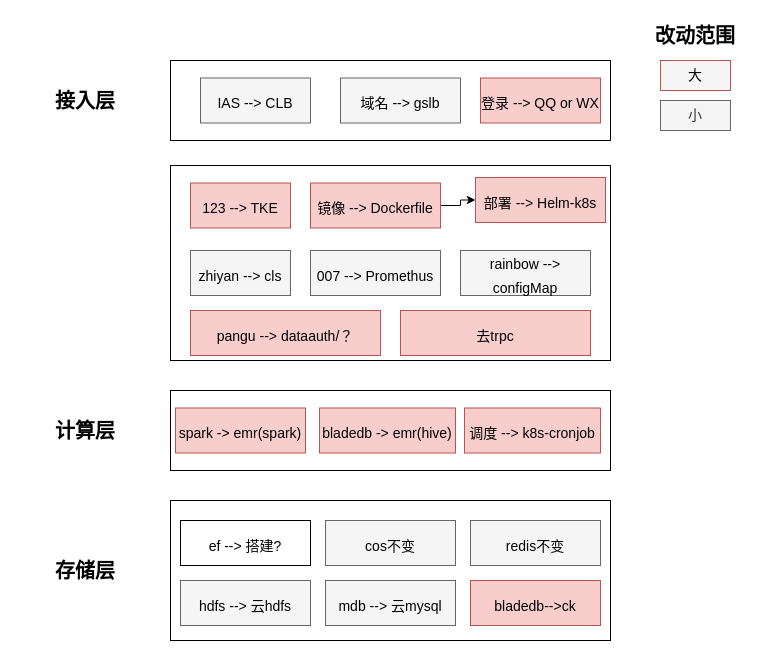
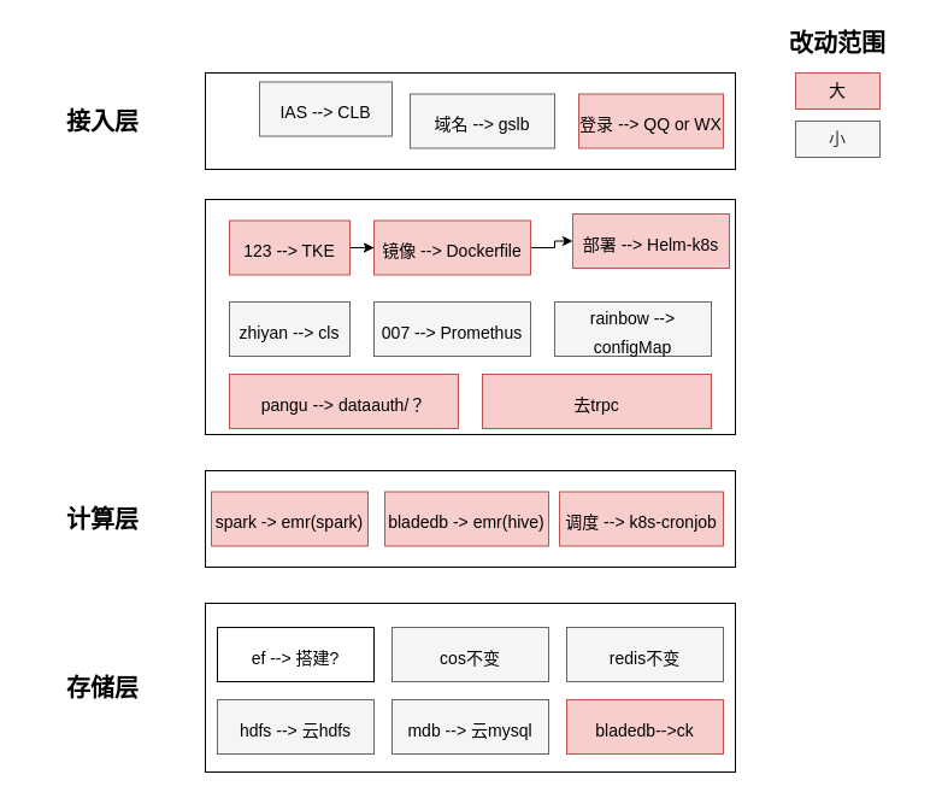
  <mxCell id="0" />
  <mxCell id="1" parent="0" />
  <mxCell id="2" value="&lt;b&gt;&lt;font style=&quot;font-size: 20px;&quot;&gt;接入层&lt;/font&gt;&lt;/b&gt;" style="text;html=1;strokeColor=none;fillColor=none;align=center;verticalAlign=middle;whiteSpace=wrap;rounded=0;" parent="1" vertex="1"><mxGeometry x="20" y="85" width="130" height="30" as="geometry" /></mxCell>
  <mxCell id="3" value="" style="rounded=0;whiteSpace=wrap;html=1;fontSize=20;" parent="1" vertex="1"><mxGeometry x="170" y="60" width="440" height="80" as="geometry" /></mxCell>
- <mxCell id="4" value="&lt;font style=&quot;font-size: 14px;&quot; color=&quot;#000000&quot;&gt;IAS --&amp;gt; CLB&lt;/font&gt;" style="rounded=0;whiteSpace=wrap;html=1;fontSize=20;fontColor=#333333;fillColor=#f5f5f5;strokeColor=#666666;" parent="1" vertex="1"><mxGeometry x="200" y="77.5" width="110" height="45" as="geometry" /></mxCell>
+ <mxCell id="4" value="&lt;font style=&quot;font-size: 14px;&quot; color=&quot;#000000&quot;&gt;IAS --&amp;gt; CLB&lt;/font&gt;" style="rounded=0;whiteSpace=wrap;html=1;fontSize=20;fontColor=#333333;fillColor=#f5f5f5;strokeColor=#666666;" parent="1" vertex="1"><mxGeometry x="215" y="67.5" width="110" height="45" as="geometry" /></mxCell>
  <mxCell id="5" value="&lt;font style=&quot;font-size: 14px;&quot; color=&quot;#000000&quot;&gt;域名 --&amp;gt; gslb&lt;/font&gt;" style="rounded=0;whiteSpace=wrap;html=1;fontSize=20;fontColor=#333333;fillColor=#f5f5f5;strokeColor=#666666;" parent="1" vertex="1"><mxGeometry x="340" y="77.5" width="120" height="45" as="geometry" /></mxCell>
  <mxCell id="6" value="" style="rounded=0;whiteSpace=wrap;html=1;fontSize=20;" parent="1" vertex="1"><mxGeometry x="170" y="165" width="440" height="195" as="geometry" /></mxCell>
+ <mxCell id="7" value="" style="edgeStyle=orthogonalEdgeStyle;rounded=0;orthogonalLoop=1;jettySize=auto;html=1;fontSize=14;fontColor=#000000;" parent="1" source="8" target="10" edge="1"><mxGeometry relative="1" as="geometry" /></mxCell>
  <mxCell id="8" value="&lt;font style=&quot;font-size: 14px;&quot; color=&quot;#000000&quot;&gt;123 --&amp;gt; TKE&lt;/font&gt;" style="rounded=0;whiteSpace=wrap;html=1;fontSize=20;fillColor=#f8cecc;strokeColor=#b85450;" parent="1" vertex="1"><mxGeometry x="190" y="182.5" width="100" height="45" as="geometry" /></mxCell>
  <mxCell id="9" value="" style="edgeStyle=orthogonalEdgeStyle;rounded=0;orthogonalLoop=1;jettySize=auto;html=1;fontSize=14;fontColor=#000000;" parent="1" source="10" target="11" edge="1"><mxGeometry relative="1" as="geometry" /></mxCell>
  <mxCell id="10" value="&lt;font color=&quot;#000000&quot;&gt;&lt;span style=&quot;font-size: 14px;&quot;&gt;镜像 --&amp;gt; Dockerfile&lt;/span&gt;&lt;/font&gt;" style="rounded=0;whiteSpace=wrap;html=1;fontSize=20;fillColor=#f8cecc;strokeColor=#b85450;" parent="1" vertex="1"><mxGeometry x="310" y="182.5" width="130" height="45" as="geometry" /></mxCell>
  <mxCell id="11" value="&lt;font color=&quot;#000000&quot;&gt;&lt;span style=&quot;font-size: 14px;&quot;&gt;部署 --&amp;gt; Helm-k8s&lt;/span&gt;&lt;/font&gt;" style="rounded=0;whiteSpace=wrap;html=1;fontSize=20;fillColor=#f8cecc;strokeColor=#b85450;" parent="1" vertex="1"><mxGeometry x="475" y="177" width="130" height="45" as="geometry" /></mxCell>
  <mxCell id="12" value="&lt;font style=&quot;font-size: 14px;&quot; color=&quot;#000000&quot;&gt;007 --&amp;gt; Promethus&lt;/font&gt;" style="rounded=0;whiteSpace=wrap;html=1;fontSize=20;fontColor=#333333;fillColor=#f5f5f5;strokeColor=#666666;" parent="1" vertex="1"><mxGeometry x="310" y="250" width="130" height="45" as="geometry" /></mxCell>
  <mxCell id="13" value="&lt;font style=&quot;font-size: 14px;&quot; color=&quot;#000000&quot;&gt;zhiyan --&amp;gt; cls&lt;/font&gt;" style="rounded=0;whiteSpace=wrap;html=1;fontSize=20;fontColor=#333333;fillColor=#f5f5f5;strokeColor=#666666;" parent="1" vertex="1"><mxGeometry x="190" y="250" width="100" height="45" as="geometry" /></mxCell>
  <mxCell id="14" value="&lt;font style=&quot;font-size: 14px;&quot; color=&quot;#000000&quot;&gt;rainbow --&amp;gt; configMap&lt;/font&gt;" style="rounded=0;whiteSpace=wrap;html=1;fontSize=20;fontColor=#333333;fillColor=#f5f5f5;strokeColor=#666666;" parent="1" vertex="1"><mxGeometry x="460" y="250" width="130" height="45" as="geometry" /></mxCell>
  <mxCell id="15" value="&lt;span style=&quot;font-size: 20px;&quot;&gt;&lt;b&gt;计算层&lt;/b&gt;&lt;/span&gt;" style="text;html=1;strokeColor=none;fillColor=none;align=center;verticalAlign=middle;whiteSpace=wrap;rounded=0;" parent="1" vertex="1"><mxGeometry x="20" y="415" width="130" height="30" as="geometry" /></mxCell>
  <mxCell id="16" value="" style="rounded=0;whiteSpace=wrap;html=1;fontSize=20;" parent="1" vertex="1"><mxGeometry x="170" y="390" width="440" height="80" as="geometry" /></mxCell>
  <mxCell id="17" value="&lt;font color=&quot;#000000&quot;&gt;&lt;span style=&quot;font-size: 14px;&quot;&gt;spark -&amp;gt; emr(spark)&lt;/span&gt;&lt;/font&gt;" style="rounded=0;whiteSpace=wrap;html=1;fontSize=20;fillColor=#f8cecc;strokeColor=#b85450;" parent="1" vertex="1"><mxGeometry x="175" y="407.5" width="130" height="45" as="geometry" /></mxCell>
  <mxCell id="18" value="&lt;font color=&quot;#000000&quot;&gt;&lt;span style=&quot;font-size: 14px;&quot;&gt;bladedb -&amp;gt; emr(hive)&lt;/span&gt;&lt;/font&gt;" style="rounded=0;whiteSpace=wrap;html=1;fontSize=20;fillColor=#f8cecc;strokeColor=#b85450;" parent="1" vertex="1"><mxGeometry x="319" y="407.5" width="136" height="45" as="geometry" /></mxCell>
  <mxCell id="19" value="&lt;font style=&quot;font-size: 14px;&quot; color=&quot;#000000&quot;&gt;pangu --&amp;gt; dataauth/？&lt;/font&gt;" style="rounded=0;whiteSpace=wrap;html=1;fontSize=20;fillColor=#f8cecc;strokeColor=#b85450;" parent="1" vertex="1"><mxGeometry x="190" y="310" width="190" height="45" as="geometry" /></mxCell>
  <mxCell id="20" value="&lt;font color=&quot;#000000&quot;&gt;&lt;span style=&quot;font-size: 14px;&quot;&gt;登录 --&amp;gt; QQ or WX&lt;/span&gt;&lt;/font&gt;" style="rounded=0;whiteSpace=wrap;html=1;fontSize=20;fillColor=#f8cecc;strokeColor=#b85450;" parent="1" vertex="1"><mxGeometry x="480" y="77.5" width="120" height="45" as="geometry" /></mxCell>
  <mxCell id="21" value="&lt;span style=&quot;font-size: 20px;&quot;&gt;&lt;b&gt;存储层&lt;/b&gt;&lt;/span&gt;" style="text;html=1;strokeColor=none;fillColor=none;align=center;verticalAlign=middle;whiteSpace=wrap;rounded=0;" parent="1" vertex="1"><mxGeometry x="20" y="555" width="130" height="30" as="geometry" /></mxCell>
  <mxCell id="22" value="" style="rounded=0;whiteSpace=wrap;html=1;fontSize=20;" parent="1" vertex="1"><mxGeometry x="170" y="500" width="440" height="140" as="geometry" /></mxCell>
  <mxCell id="23" value="&lt;font color=&quot;#000000&quot;&gt;&lt;span style=&quot;font-size: 14px;&quot;&gt;ef --&amp;gt; 搭建?&lt;/span&gt;&lt;/font&gt;" style="rounded=0;whiteSpace=wrap;html=1;fontSize=20;fontColor=#FFCCCC;" parent="1" vertex="1"><mxGeometry x="180" y="520" width="130" height="45" as="geometry" /></mxCell>
  <mxCell id="24" value="&lt;font color=&quot;#000000&quot;&gt;&lt;span style=&quot;font-size: 14px;&quot;&gt;cos不变&lt;/span&gt;&lt;/font&gt;" style="rounded=0;whiteSpace=wrap;html=1;fontSize=20;fontColor=#333333;fillColor=#f5f5f5;strokeColor=#666666;" parent="1" vertex="1"><mxGeometry x="325" y="520" width="130" height="45" as="geometry" /></mxCell>
  <mxCell id="25" value="&lt;font color=&quot;#000000&quot;&gt;&lt;span style=&quot;font-size: 14px;&quot;&gt;redis不变&lt;/span&gt;&lt;/font&gt;" style="rounded=0;whiteSpace=wrap;html=1;fontSize=20;fontColor=#333333;fillColor=#f5f5f5;strokeColor=#666666;" parent="1" vertex="1"><mxGeometry x="470" y="520" width="130" height="45" as="geometry" /></mxCell>
  <mxCell id="26" value="&lt;font color=&quot;#000000&quot;&gt;&lt;span style=&quot;font-size: 14px;&quot;&gt;hdfs --&amp;gt; 云hdfs&lt;br&gt;&lt;/span&gt;&lt;/font&gt;" style="rounded=0;whiteSpace=wrap;html=1;fontSize=20;fontColor=#333333;fillColor=#f5f5f5;strokeColor=#666666;" parent="1" vertex="1"><mxGeometry x="180" y="580" width="130" height="45" as="geometry" /></mxCell>
  <mxCell id="27" value="&lt;font color=&quot;#000000&quot;&gt;&lt;span style=&quot;font-size: 14px;&quot;&gt;mdb --&amp;gt; 云mysql&lt;br&gt;&lt;/span&gt;&lt;/font&gt;" style="rounded=0;whiteSpace=wrap;html=1;fontSize=20;fontColor=#333333;fillColor=#f5f5f5;strokeColor=#666666;" parent="1" vertex="1"><mxGeometry x="325" y="580" width="130" height="45" as="geometry" /></mxCell>
  <mxCell id="28" value="&lt;font color=&quot;#000000&quot;&gt;&lt;span style=&quot;font-size: 14px;&quot;&gt;bladedb--&amp;gt;ck&lt;br&gt;&lt;/span&gt;&lt;/font&gt;" style="rounded=0;whiteSpace=wrap;html=1;fontSize=20;fillColor=#f8cecc;strokeColor=#b85450;" parent="1" vertex="1"><mxGeometry x="470" y="580" width="130" height="45" as="geometry" /></mxCell>
- <mxCell id="29" value="大" style="rounded=0;whiteSpace=wrap;html=1;fontSize=14;fillColor=#f5f5f5;strokeColor=#b85450;" parent="1" vertex="1"><mxGeometry x="660" y="60" width="70" height="30" as="geometry" /></mxCell>
+ <mxCell id="29" value="大" style="rounded=0;whiteSpace=wrap;html=1;fontSize=14;fillColor=#f8cecc;strokeColor=#b85450;" parent="1" vertex="1"><mxGeometry x="660" y="60" width="70" height="30" as="geometry" /></mxCell>
  <mxCell id="30" value="小" style="rounded=0;whiteSpace=wrap;html=1;fontSize=14;fillColor=#f5f5f5;strokeColor=#666666;fontColor=#333333;" parent="1" vertex="1"><mxGeometry x="660" y="100" width="70" height="30" as="geometry" /></mxCell>
  <mxCell id="31" value="&lt;font style=&quot;font-size: 14px;&quot; color=&quot;#000000&quot;&gt;去trpc&lt;/font&gt;" style="rounded=0;whiteSpace=wrap;html=1;fontSize=20;fillColor=#f8cecc;strokeColor=#b85450;" parent="1" vertex="1"><mxGeometry x="400" y="310" width="190" height="45" as="geometry" /></mxCell>
  <mxCell id="32" value="&lt;font color=&quot;#000000&quot;&gt;&lt;span style=&quot;font-size: 14px;&quot;&gt;调度 --&amp;gt; k8s-cronjob&lt;/span&gt;&lt;/font&gt;" style="rounded=0;whiteSpace=wrap;html=1;fontSize=20;fillColor=#f8cecc;strokeColor=#b85450;" parent="1" vertex="1"><mxGeometry x="464" y="407.5" width="136" height="45" as="geometry" /></mxCell>
  <mxCell id="33" value="&lt;span style=&quot;font-size: 20px;&quot;&gt;&lt;b&gt;改动范围&lt;/b&gt;&lt;/span&gt;" style="text;html=1;strokeColor=none;fillColor=none;align=center;verticalAlign=middle;whiteSpace=wrap;rounded=0;" vertex="1" parent="1"><mxGeometry x="630" y="20" width="130" height="30" as="geometry" /></mxCell>
